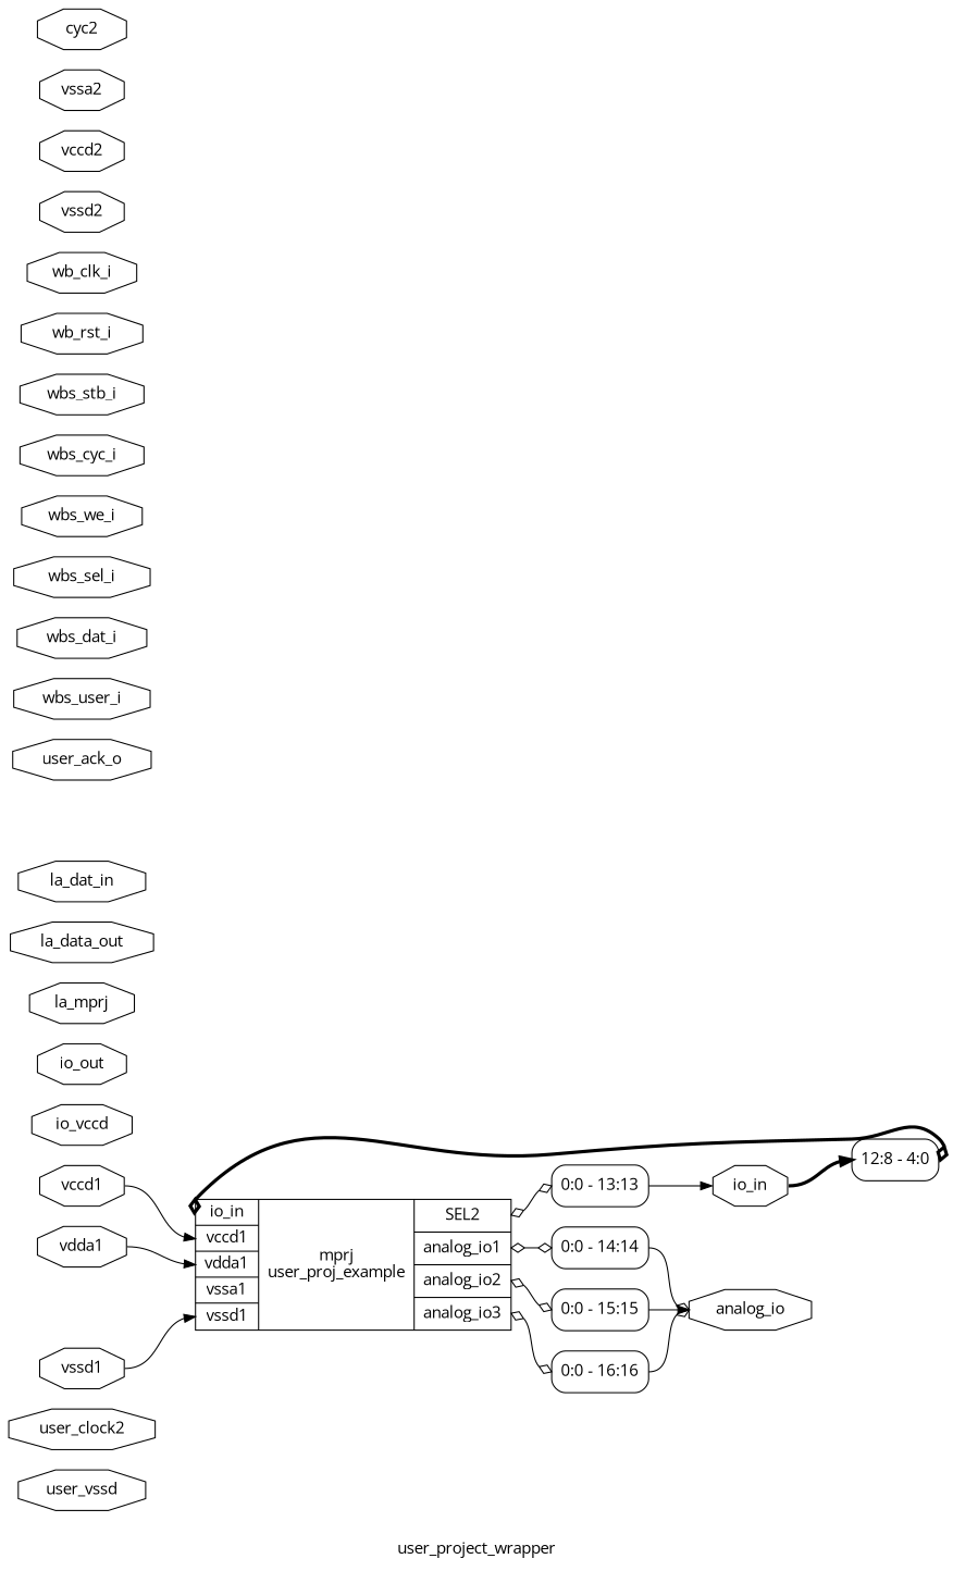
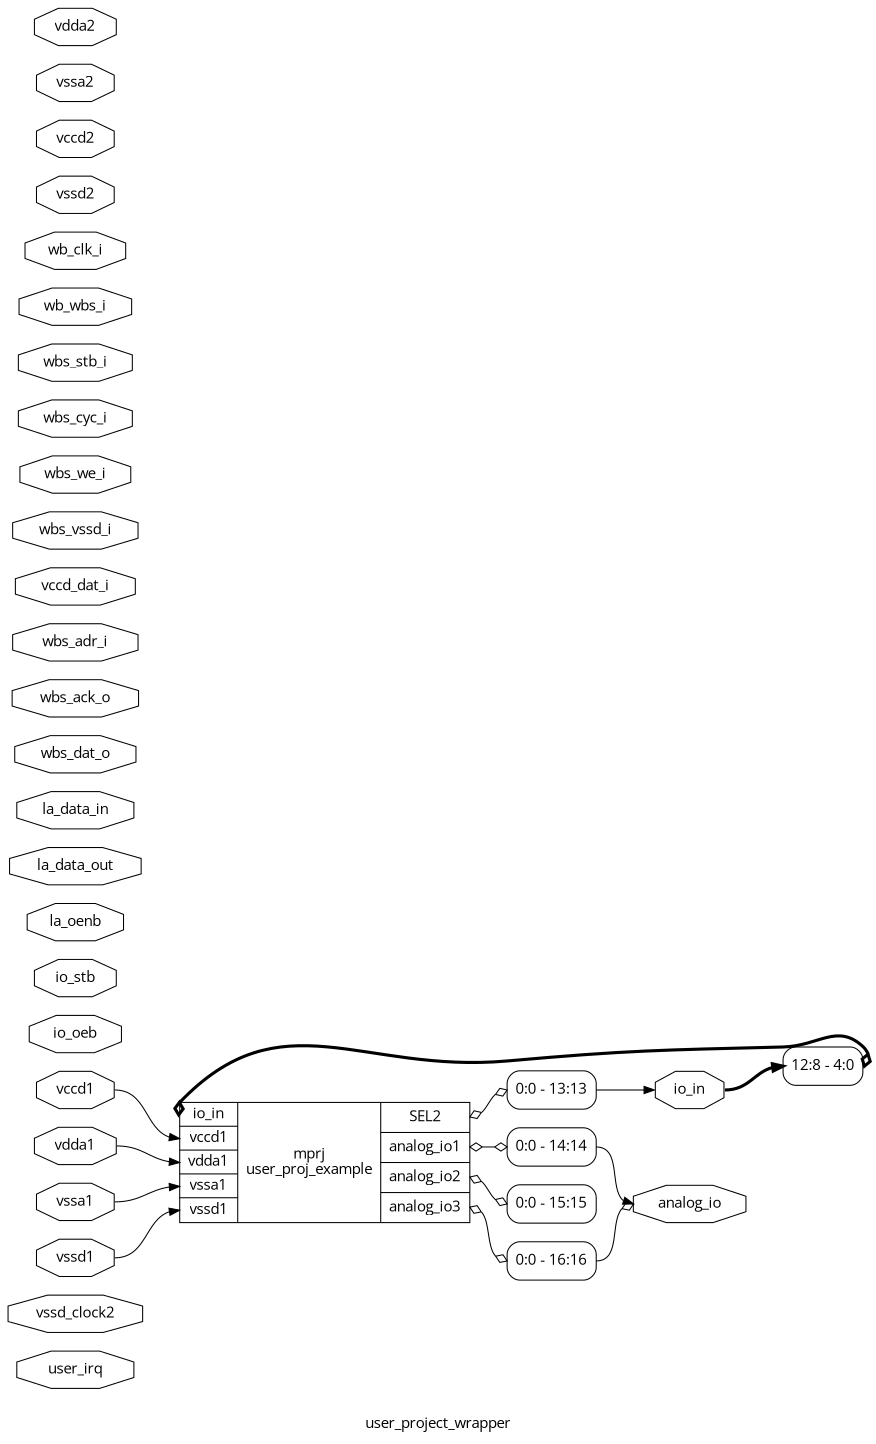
  digraph {
    fontname="Open Sans"
    label=user_project_wrapper
    rankdir=LR
    remincross=true
    node [color=black fontcolor=black fontname="Open Sans" shape=octagon]
    edge [color=black fontcolor=black fontname="Open Sans" headport=w tailport=e]
-   n1 [label=user_vssd]
-   n2 [label=user_clock2]
+   n1 [label=user_irq]
+   n2 [label=vssd_clock2]
    n3 [label=analog_io]
-   n4 [label=io_vccd]
-   n5 [label=io_out]
+   n4 [label=io_oeb]
+   n5 [label=io_stb]
    n6 [label=io_in]
    n7 [label="<s0> 12:8 - 4:0 " shape=record style=rounded]
    n8 [label="{{<p6> io_in|<p23> vccd1|<p27> vdda1|<p25> vssa1|<p21> vssd1}|mprj\nuser_proj_example|{<p28> SEL2|<p29> analog_io1|<p30> analog_io2|<p31> analog_io3}}" shape=record color="" fontcolor=""]
-   n9 [label=la_mprj]
+   n9 [label=la_oenb]
    n10 [label=la_data_out]
-   n11 [label=la_dat_in]
-   n13 [label=user_ack_o]
-   n14 [label=wbs_user_i]
-   n15 [label=wbs_dat_i]
-   n16 [label=wbs_sel_i]
+   n11 [label=la_data_in]
+   n12 [label=wbs_dat_o]
+   n13 [label=wbs_ack_o]
+   n14 [label=wbs_adr_i]
+   n15 [label=vccd_dat_i]
+   n16 [label=wbs_vssd_i]
    n17 [label=wbs_we_i]
    n18 [label=wbs_cyc_i]
    n19 [label=wbs_stb_i]
-   n20 [label=wb_rst_i]
+   n20 [label=wb_wbs_i]
    n21 [label=wb_clk_i]
    n22 [label=vssd2]
    n23 [label=vssd1]
    n24 [label="<s0> 0:0 - 16:16 " shape=record style=rounded]
    n25 [label="<s0> 0:0 - 15:15 " shape=record style=rounded]
    n26 [label="<s0> 0:0 - 14:14 " shape=record style=rounded]
    n27 [label="<s0> 0:0 - 13:13 " shape=record style=rounded]
    n28 [label=vccd2]
    n29 [label=vccd1]
    n30 [label=vssa2]
-   n32 [label=cyc2]
+   n31 [label=vssa1]
+   n32 [label=vdda2]
    n33 [label=vdda1]
    n6 -> n7 [headport="s0:w" style="setlinewidth(3)"]
    n7 -> n8 [arrowhead=odiamond arrowtail=odiamond dir=both headport="p6:w" style="setlinewidth(3)"]
    n8 -> n24 [arrowhead=odiamond arrowtail=odiamond dir=both tailport="p31:e"]
    n8 -> n25 [arrowhead=odiamond arrowtail=odiamond dir=both tailport="p30:e"]
    n8 -> n26 [arrowhead=odiamond arrowtail=odiamond dir=both tailport="p29:e"]
    n8 -> n27 [arrowhead=odiamond arrowtail=odiamond dir=both tailport="p28:e"]
    n23 -> n8 [headport="p21:w"]
    n24 -> n3 [arrowhead=odiamond tailport="s0:e"]
-   n25 -> n3 [tailport="s0:e"]
-   n26 -> n3 [tailport="s0:e" arrowhead=odiamond]
+   n26 -> n3 [tailport="s0:e"]
    n27 -> n6 [tailport="s0:e"]
    n29 -> n8 [headport="p23:w"]
+   n31 -> n8 [headport="p25:w"]
    n33 -> n8 [headport="p27:w"]
  }
